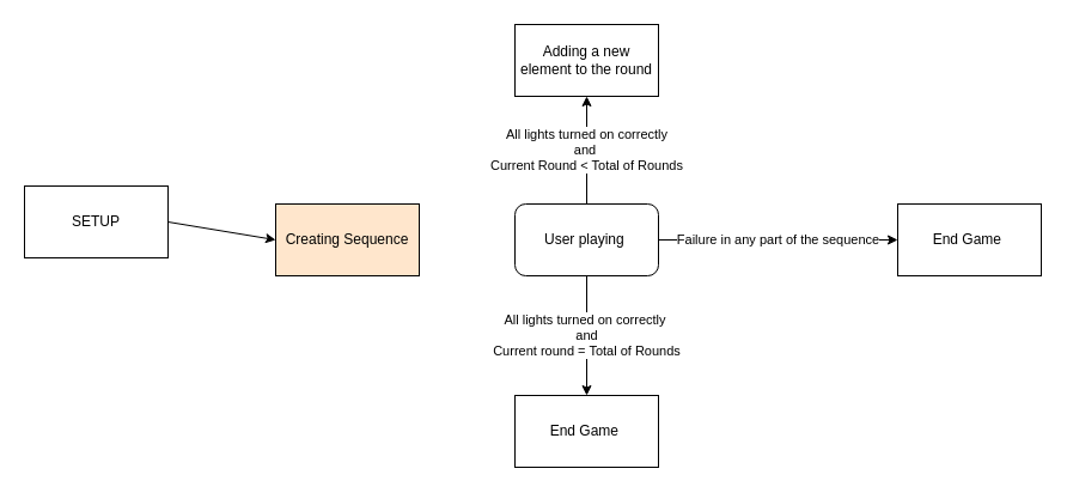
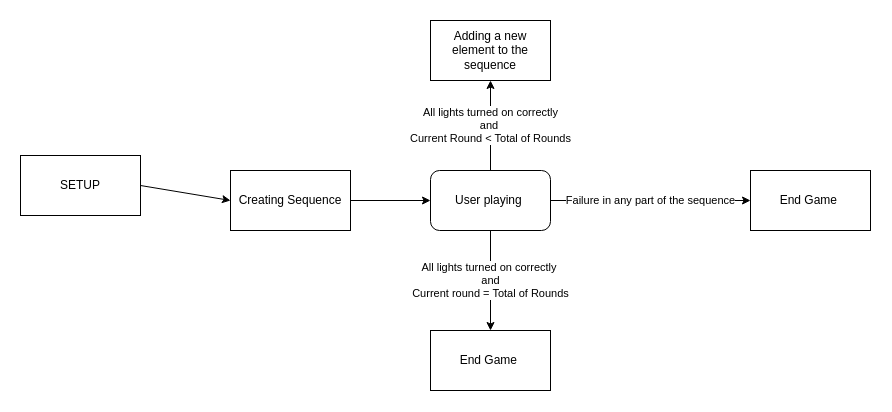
  <mxCell id="0" />
  <mxCell id="1" parent="0" />
  <mxCell id="2" value="SETUP" style="rounded=0;whiteSpace=wrap;html=1;" vertex="1" parent="1"><mxGeometry x="20" y="155" width="120" height="60" as="geometry" /></mxCell>
  <mxCell id="3" value="" style="endArrow=classic;html=1;rounded=0;exitX=1;exitY=0.5;exitDx=0;exitDy=0;" edge="1" parent="1" source="2"><mxGeometry width="50" height="50" relative="1" as="geometry"><mxPoint x="390" y="290" as="sourcePoint" /><mxPoint x="230" y="200" as="targetPoint" /></mxGeometry></mxCell>
  <mxCell id="4" value="User playing&amp;nbsp;" style="whiteSpace=wrap;html=1;rounded=1;" vertex="1" parent="1"><mxGeometry x="430" y="170" width="120" height="60" as="geometry" /></mxCell>
- <mxCell id="5" value="Creating Sequence" style="rounded=0;whiteSpace=wrap;html=1;fillColor=#ffe6cc;" vertex="1" parent="1"><mxGeometry x="230" y="170" width="120" height="60" as="geometry" /></mxCell>
+ <mxCell id="5" value="Creating Sequence" style="rounded=0;whiteSpace=wrap;html=1;" vertex="1" parent="1"><mxGeometry x="230" y="170" width="120" height="60" as="geometry" /></mxCell>
+ <mxCell id="6" value="" style="endArrow=classic;html=1;rounded=0;exitX=1;exitY=0.5;exitDx=0;exitDy=0;entryX=0;entryY=0.5;entryDx=0;entryDy=0;" edge="1" parent="1" source="5" target="4"><mxGeometry width="50" height="50" relative="1" as="geometry"><mxPoint x="390" y="290" as="sourcePoint" /><mxPoint x="440" y="240" as="targetPoint" /></mxGeometry></mxCell>
  <mxCell id="7" value="All lights turned on correctly&amp;nbsp;&lt;br&gt;and&lt;br&gt;Current round = Total of Rounds" style="endArrow=classic;html=1;rounded=0;exitX=0.5;exitY=1;exitDx=0;exitDy=0;entryX=0.5;entryY=0;entryDx=0;entryDy=0;" edge="1" parent="1" source="4" target="8"><mxGeometry width="50" height="50" relative="1" as="geometry"><mxPoint x="390" y="290" as="sourcePoint" /><mxPoint x="490" y="280" as="targetPoint" /></mxGeometry></mxCell>
  <mxCell id="8" value="End Game&amp;nbsp;" style="rounded=0;whiteSpace=wrap;html=1;" vertex="1" parent="1"><mxGeometry x="430" y="330" width="120" height="60" as="geometry" /></mxCell>
  <mxCell id="9" value="Failure in any part of the sequence" style="endArrow=classic;html=1;rounded=0;exitX=1;exitY=0.5;exitDx=0;exitDy=0;" edge="1" parent="1" source="4"><mxGeometry width="50" height="50" relative="1" as="geometry"><mxPoint x="390" y="290" as="sourcePoint" /><mxPoint x="750" y="200" as="targetPoint" /></mxGeometry></mxCell>
  <mxCell id="10" value="End Game&amp;nbsp;" style="rounded=0;whiteSpace=wrap;html=1;" vertex="1" parent="1"><mxGeometry x="750" y="170" width="120" height="60" as="geometry" /></mxCell>
  <mxCell id="11" value="All lights turned on correctly&lt;br&gt;and&amp;nbsp;&lt;br&gt;Current Round &amp;lt; Total of Rounds" style="endArrow=classic;html=1;rounded=0;exitX=0.5;exitY=0;exitDx=0;exitDy=0;" edge="1" parent="1" source="4"><mxGeometry width="50" height="50" relative="1" as="geometry"><mxPoint x="330" y="260" as="sourcePoint" /><mxPoint x="490" y="80" as="targetPoint" /></mxGeometry></mxCell>
- <mxCell id="12" value="Adding a new element to the round" style="rounded=0;whiteSpace=wrap;html=1;" vertex="1" parent="1"><mxGeometry x="430" y="20" width="120" height="60" as="geometry" /></mxCell>
+ <mxCell id="12" value="Adding a new element to the sequence" style="rounded=0;whiteSpace=wrap;html=1;" vertex="1" parent="1"><mxGeometry x="430" y="20" width="120" height="60" as="geometry" /></mxCell>
